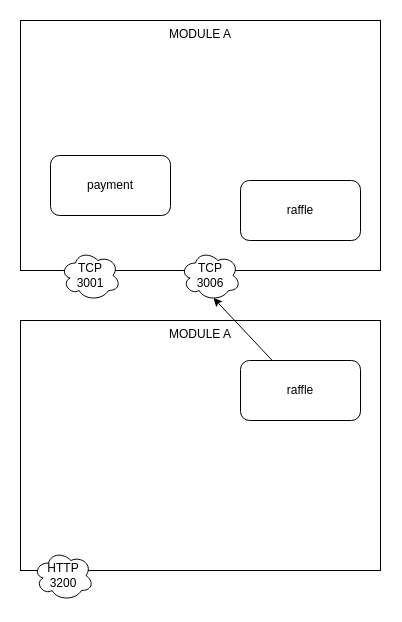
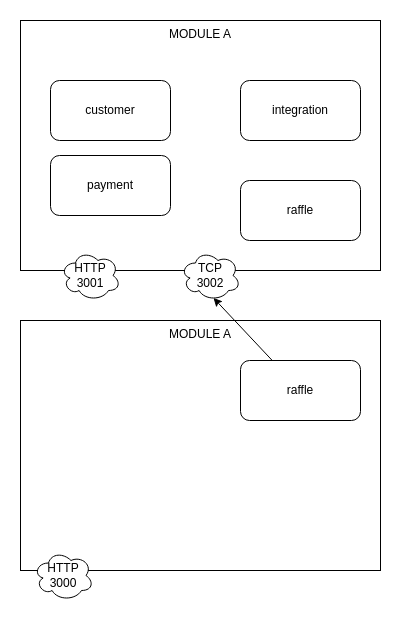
  <mxCell id="0" />
  <mxCell id="1" parent="0" />
  <mxCell id="2" value="MODULE A&lt;div style=&quot;text-align: justify;&quot;&gt;&lt;/div&gt;" style="rounded=0;whiteSpace=wrap;html=1;verticalAlign=top;" vertex="1" parent="1"><mxGeometry x="20" y="320" width="360" height="250" as="geometry" /></mxCell>
  <mxCell id="3" value="MODULE A&lt;div style=&quot;text-align: justify;&quot;&gt;&lt;/div&gt;" style="rounded=0;whiteSpace=wrap;html=1;verticalAlign=top;" vertex="1" parent="1"><mxGeometry x="20" y="20" width="360" height="250" as="geometry" /></mxCell>
+ <mxCell id="4" value="customer" style="rounded=1;whiteSpace=wrap;html=1;" vertex="1" parent="1"><mxGeometry x="50" y="80" width="120" height="60" as="geometry" /></mxCell>
+ <mxCell id="5" value="integration" style="rounded=1;whiteSpace=wrap;html=1;" vertex="1" parent="1"><mxGeometry x="240" y="80" width="120" height="60" as="geometry" /></mxCell>
  <mxCell id="6" value="payment" style="rounded=1;whiteSpace=wrap;html=1;" vertex="1" parent="1"><mxGeometry x="50" y="155" width="120" height="60" as="geometry" /></mxCell>
  <mxCell id="7" value="raffle" style="rounded=1;whiteSpace=wrap;html=1;" vertex="1" parent="1"><mxGeometry x="240" y="180" width="120" height="60" as="geometry" /></mxCell>
  <mxCell id="8" style="edgeStyle=none;html=1;entryX=0.55;entryY=0.95;entryDx=0;entryDy=0;entryPerimeter=0;" edge="1" parent="1" source="9" target="11"><mxGeometry relative="1" as="geometry" /></mxCell>
  <mxCell id="9" value="raffle" style="rounded=1;whiteSpace=wrap;html=1;" vertex="1" parent="1"><mxGeometry x="240" y="360" width="120" height="60" as="geometry" /></mxCell>
- <mxCell id="10" value="TCP &lt;br&gt;3001" style="ellipse;shape=cloud;whiteSpace=wrap;html=1;" vertex="1" parent="1"><mxGeometry x="60" y="250" width="60" height="50" as="geometry" /></mxCell>
- <mxCell id="11" value="TCP&lt;br&gt;3006" style="ellipse;shape=cloud;whiteSpace=wrap;html=1;" vertex="1" parent="1"><mxGeometry x="180" y="250" width="60" height="50" as="geometry" /></mxCell>
- <mxCell id="12" value="HTTP &lt;br&gt;3200" style="ellipse;shape=cloud;whiteSpace=wrap;html=1;" vertex="1" parent="1"><mxGeometry x="33" y="550" width="60" height="50" as="geometry" /></mxCell>
+ <mxCell id="10" value="HTTP &lt;br&gt;3001" style="ellipse;shape=cloud;whiteSpace=wrap;html=1;" vertex="1" parent="1"><mxGeometry x="60" y="250" width="60" height="50" as="geometry" /></mxCell>
+ <mxCell id="11" value="TCP&lt;br&gt;3002" style="ellipse;shape=cloud;whiteSpace=wrap;html=1;" vertex="1" parent="1"><mxGeometry x="180" y="250" width="60" height="50" as="geometry" /></mxCell>
+ <mxCell id="12" value="HTTP &lt;br&gt;3000" style="ellipse;shape=cloud;whiteSpace=wrap;html=1;" vertex="1" parent="1"><mxGeometry x="33" y="550" width="60" height="50" as="geometry" /></mxCell>
